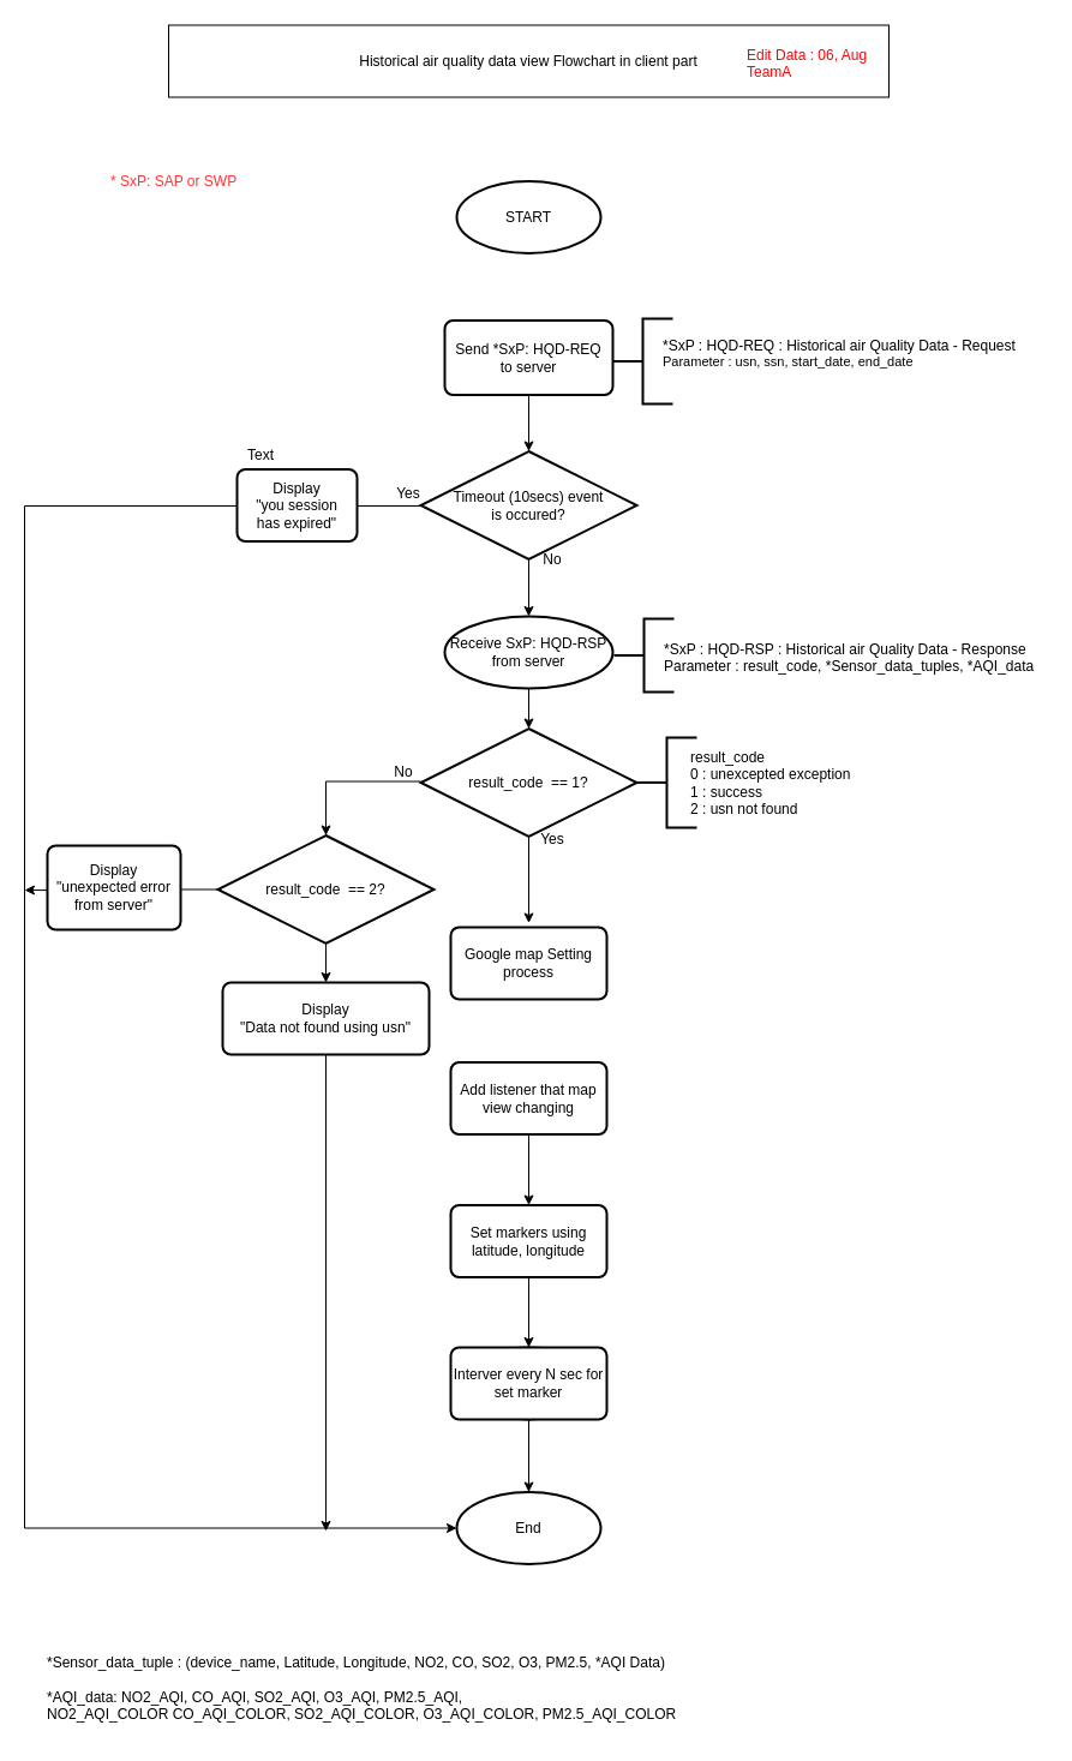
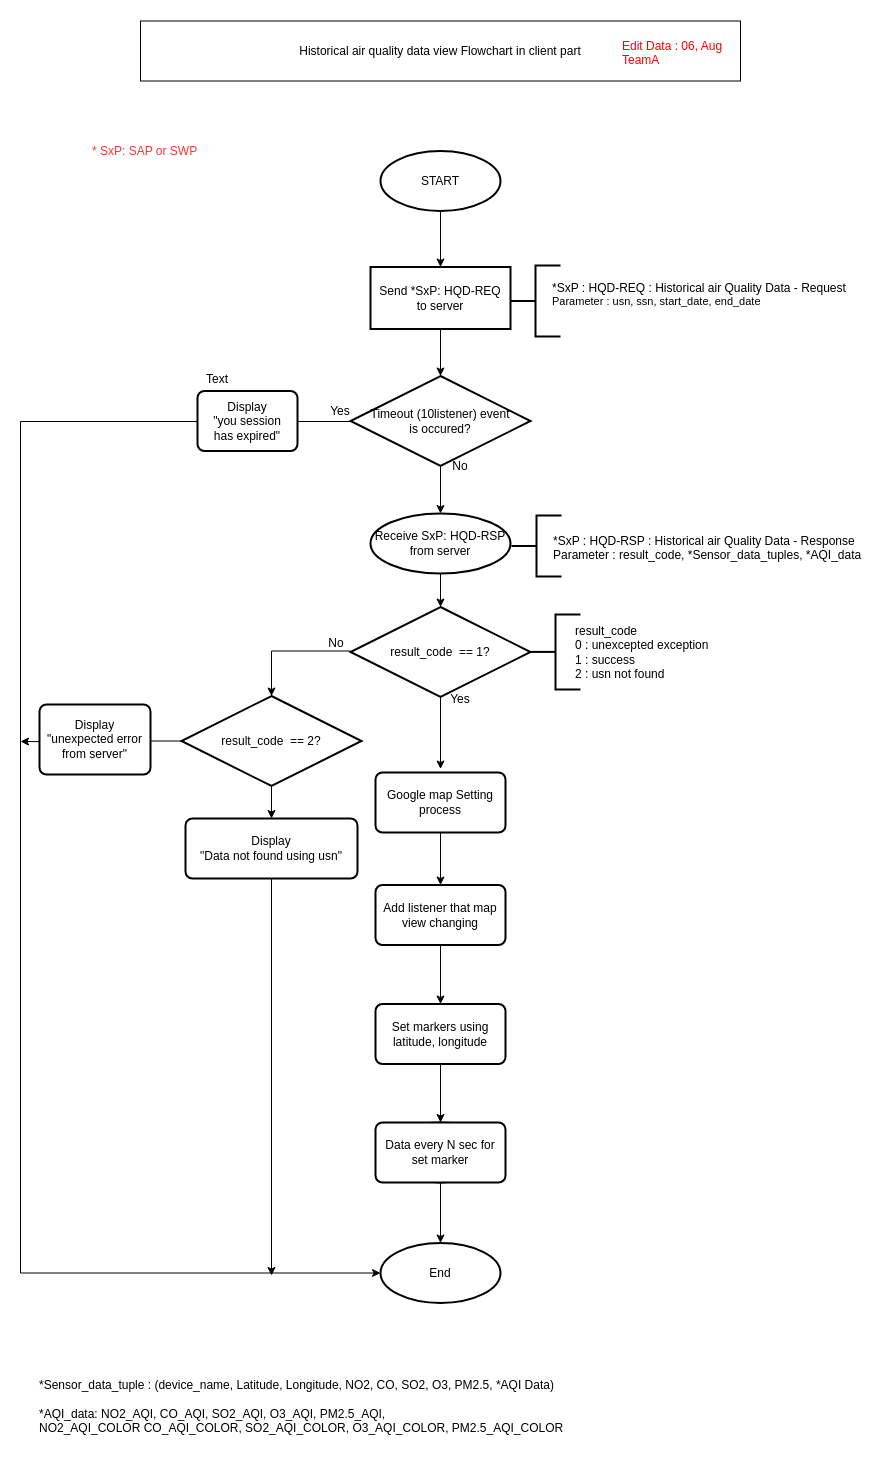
  <mxCell id="0" />
  <mxCell id="1" parent="0" />
+ <mxCell id="2" value="" style="edgeStyle=orthogonalEdgeStyle;rounded=0;orthogonalLoop=1;jettySize=auto;html=1;" parent="1" source="3" target="4" edge="1"><mxGeometry relative="1" as="geometry" /></mxCell>
  <mxCell id="3" value="START" style="strokeWidth=2;html=1;shape=mxgraph.flowchart.start_1;whiteSpace=wrap;" parent="1" vertex="1"><mxGeometry x="380" y="150.5" width="120" height="60" as="geometry" /></mxCell>
- <mxCell id="4" value="&lt;div&gt;Send *SxP: HQD-REQ&lt;/div&gt;&lt;div&gt;to server&lt;br&gt;&lt;/div&gt;" style="rounded=1;whiteSpace=wrap;html=1;absoluteArcSize=1;arcSize=14;strokeWidth=2;" parent="1" vertex="1"><mxGeometry x="370" y="266.5" width="140" height="62" as="geometry" /></mxCell>
+ <mxCell id="4" value="&lt;div&gt;Send *SxP: HQD-REQ&lt;/div&gt;&lt;div&gt;to server&lt;br&gt;&lt;/div&gt;" style="whiteSpace=wrap;html=1;absoluteArcSize=1;arcSize=14;strokeWidth=2;rounded=0;" parent="1" vertex="1"><mxGeometry x="370" y="266.5" width="140" height="62" as="geometry" /></mxCell>
  <mxCell id="5" value="" style="strokeWidth=2;html=1;shape=mxgraph.flowchart.annotation_2;align=left;pointerEvents=1" parent="1" vertex="1"><mxGeometry x="510" y="265" width="50" height="71" as="geometry" /></mxCell>
  <mxCell id="6" value="" style="edgeStyle=orthogonalEdgeStyle;rounded=0;orthogonalLoop=1;jettySize=auto;html=1;" parent="1" source="7" target="9" edge="1"><mxGeometry relative="1" as="geometry" /></mxCell>
- <mxCell id="7" value="&lt;div&gt;Timeout (10secs) event &lt;br&gt;&lt;/div&gt;&lt;div&gt;is occured?&lt;br&gt;&lt;/div&gt;" style="strokeWidth=2;html=1;shape=mxgraph.flowchart.decision;whiteSpace=wrap;" parent="1" vertex="1"><mxGeometry x="350" y="375.5" width="180" height="90" as="geometry" /></mxCell>
+ <mxCell id="7" value="&lt;div&gt;Timeout (10listener) event &lt;br&gt;&lt;/div&gt;&lt;div&gt;is occured?&lt;br&gt;&lt;/div&gt;" style="strokeWidth=2;html=1;shape=mxgraph.flowchart.decision;whiteSpace=wrap;" parent="1" vertex="1"><mxGeometry x="350" y="375.5" width="180" height="90" as="geometry" /></mxCell>
  <mxCell id="8" value="" style="edgeStyle=orthogonalEdgeStyle;rounded=0;orthogonalLoop=1;jettySize=auto;html=1;" parent="1" source="9" target="17" edge="1"><mxGeometry relative="1" as="geometry" /></mxCell>
  <mxCell id="9" value="&lt;div&gt;Receive SxP: HQD&lt;span&gt;-RSP&lt;/span&gt;&lt;/div&gt;&lt;div&gt;from server&lt;/div&gt;" style="ellipse;whiteSpace=wrap;html=1;absoluteArcSize=1;arcSize=14;strokeWidth=2;" parent="1" vertex="1"><mxGeometry x="370" y="513" width="140" height="60" as="geometry" /></mxCell>
  <mxCell id="10" value="" style="strokeWidth=2;html=1;shape=mxgraph.flowchart.annotation_2;align=left;pointerEvents=1" parent="1" vertex="1"><mxGeometry x="511" y="515" width="50" height="61" as="geometry" /></mxCell>
  <mxCell id="11" value="" style="endArrow=classic;html=1;entryX=0.5;entryY=0;entryDx=0;entryDy=0;entryPerimeter=0;exitX=0.5;exitY=1;exitDx=0;exitDy=0;" parent="1" source="4" target="7" edge="1"><mxGeometry width="50" height="50" relative="1" as="geometry"><mxPoint x="689" y="145.5" as="sourcePoint" /><mxPoint x="559" y="205.5" as="targetPoint" /></mxGeometry></mxCell>
  <mxCell id="12" value="No" style="text;html=1;strokeColor=none;fillColor=none;align=center;verticalAlign=middle;whiteSpace=wrap;rounded=0;" parent="1" vertex="1"><mxGeometry x="440" y="455.5" width="40" height="20" as="geometry" /></mxCell>
  <mxCell id="13" value="Yes" style="text;html=1;strokeColor=none;fillColor=none;align=center;verticalAlign=middle;whiteSpace=wrap;rounded=0;" parent="1" vertex="1"><mxGeometry x="320" y="400.5" width="40" height="20" as="geometry" /></mxCell>
  <mxCell id="14" value="*SxP : HQD-REQ : Historical air Quality Data - Request&lt;span style=&quot;font-size: 11px ; text-align: center ; white-space: normal&quot;&gt;&lt;br&gt;&lt;/span&gt;&lt;div style=&quot;font-size: 11px&quot;&gt;&lt;span style=&quot;font-size: 11px ; text-align: center ; white-space: normal&quot;&gt;Parameter : usn, ssn, &lt;/span&gt;&lt;span style=&quot;font-size: 11px ; text-align: center ; white-space: normal&quot;&gt;&lt;/span&gt;start_date, end_date&lt;span style=&quot;font-size: 11px ; text-align: center ; white-space: normal&quot;&gt;&lt;/span&gt;&lt;/div&gt;" style="text;html=1;resizable=0;points=[];autosize=1;align=left;verticalAlign=top;spacingTop=-4;" parent="1" vertex="1"><mxGeometry x="550" y="277.5" width="300" height="30" as="geometry" /></mxCell>
  <mxCell id="15" value="*SxP : HQD-RSP : Historical air Quality Data&amp;nbsp;- Response&lt;br&gt;&lt;div&gt;Parameter : result_code, *Sensor_data_tuples, *AQI_data&lt;/div&gt;" style="text;html=1;resizable=0;points=[];autosize=1;align=left;verticalAlign=top;spacingTop=-4;" parent="1" vertex="1"><mxGeometry x="551" y="530.5" width="320" height="30" as="geometry" /></mxCell>
  <mxCell id="16" value="" style="edgeStyle=orthogonalEdgeStyle;rounded=0;orthogonalLoop=1;jettySize=auto;html=1;" parent="1" source="17" edge="1"><mxGeometry relative="1" as="geometry"><mxPoint x="440" y="768.5" as="targetPoint" /></mxGeometry></mxCell>
  <mxCell id="17" value="result_code&amp;nbsp;&amp;nbsp;== 1?" style="strokeWidth=2;html=1;shape=mxgraph.flowchart.decision;whiteSpace=wrap;" parent="1" vertex="1"><mxGeometry x="350" y="606.5" width="180" height="90" as="geometry" /></mxCell>
  <mxCell id="18" value="No" style="text;html=1;strokeColor=none;fillColor=none;align=center;verticalAlign=middle;whiteSpace=wrap;rounded=0;" parent="1" vertex="1"><mxGeometry x="316" y="632.5" width="40" height="20" as="geometry" /></mxCell>
  <mxCell id="19" value="" style="group" parent="1" vertex="1" connectable="0"><mxGeometry x="140" y="20.5" width="600" height="60" as="geometry" /></mxCell>
  <mxCell id="20" value="Historical air quality data view Flowchart in client part" style="rounded=0;whiteSpace=wrap;html=1;" parent="19" vertex="1"><mxGeometry width="600" height="60" as="geometry" /></mxCell>
  <mxCell id="21" value="&lt;span&gt;Edit Data : 06, Aug&lt;br&gt;TeamA&lt;/span&gt;" style="text;html=1;resizable=0;points=[];autosize=1;align=left;verticalAlign=top;spacingTop=-4;fontStyle=0;fontColor=#FF0000;" parent="19" vertex="1"><mxGeometry x="480" y="15" width="120" height="30" as="geometry" /></mxCell>
  <mxCell id="22" value="&lt;div&gt;&lt;font color=&quot;#FF3333&quot;&gt;* SxP: SAP or SWP&lt;/font&gt;&lt;/div&gt;" style="text;html=1;resizable=0;points=[];autosize=1;align=left;verticalAlign=top;spacingTop=-4;" parent="1" vertex="1"><mxGeometry x="90" y="140.534" width="120" height="20" as="geometry" /></mxCell>
  <mxCell id="23" value="Yes" style="text;html=1;strokeColor=none;fillColor=none;align=center;verticalAlign=middle;whiteSpace=wrap;rounded=0;" parent="1" vertex="1"><mxGeometry x="440" y="688.5" width="40" height="20" as="geometry" /></mxCell>
  <mxCell id="24" value="" style="edgeStyle=orthogonalEdgeStyle;rounded=0;orthogonalLoop=1;jettySize=auto;html=1;exitX=0;exitY=0.5;exitDx=0;exitDy=0;exitPerimeter=0;entryX=0.5;entryY=0;entryDx=0;entryDy=0;entryPerimeter=0;" parent="1" target="27" edge="1"><mxGeometry relative="1" as="geometry"><mxPoint x="350" y="650.5" as="sourcePoint" /><mxPoint x="210" y="655" as="targetPoint" /><Array as="points"><mxPoint x="271" y="651" /></Array></mxGeometry></mxCell>
  <mxCell id="25" value="" style="edgeStyle=orthogonalEdgeStyle;rounded=0;orthogonalLoop=1;jettySize=auto;html=1;" parent="1" source="27" target="29" edge="1"><mxGeometry relative="1" as="geometry" /></mxCell>
  <mxCell id="26" value="" style="edgeStyle=orthogonalEdgeStyle;rounded=0;orthogonalLoop=1;jettySize=auto;html=1;" parent="1" source="27" edge="1"><mxGeometry relative="1" as="geometry"><mxPoint x="20" y="741" as="targetPoint" /></mxGeometry></mxCell>
  <mxCell id="27" value="result_code&amp;nbsp;&amp;nbsp;== 2?" style="strokeWidth=2;html=1;shape=mxgraph.flowchart.decision;whiteSpace=wrap;" parent="1" vertex="1"><mxGeometry x="181" y="695.5" width="180" height="90" as="geometry" /></mxCell>
  <mxCell id="28" value="" style="edgeStyle=orthogonalEdgeStyle;rounded=0;orthogonalLoop=1;jettySize=auto;html=1;" parent="1" source="29" edge="1"><mxGeometry relative="1" as="geometry"><mxPoint x="271" y="1275" as="targetPoint" /><Array as="points"><mxPoint x="271" y="1275" /></Array></mxGeometry></mxCell>
  <mxCell id="29" value="&lt;div&gt;Display &lt;br&gt;&lt;/div&gt;&lt;div&gt;&quot;Data not found using usn&quot;&lt;/div&gt;" style="rounded=1;whiteSpace=wrap;html=1;absoluteArcSize=1;arcSize=14;strokeWidth=2;" parent="1" vertex="1"><mxGeometry x="185" y="818" width="172" height="60" as="geometry" /></mxCell>
  <mxCell id="30" value="&lt;div&gt;Display&lt;/div&gt;&lt;div&gt;&quot;unexpected error from server&quot;&lt;/div&gt;" style="rounded=1;whiteSpace=wrap;html=1;absoluteArcSize=1;arcSize=14;strokeWidth=2;" parent="1" vertex="1"><mxGeometry x="39" y="704" width="111" height="70" as="geometry" /></mxCell>
+ <mxCell id="31" value="" style="edgeStyle=orthogonalEdgeStyle;rounded=0;orthogonalLoop=1;jettySize=auto;html=1;" parent="1" source="32" target="34" edge="1"><mxGeometry relative="1" as="geometry" /></mxCell>
  <mxCell id="32" value="&lt;div&gt;Google map Setting process&lt;/div&gt;" style="rounded=1;whiteSpace=wrap;html=1;absoluteArcSize=1;arcSize=14;strokeWidth=2;" parent="1" vertex="1"><mxGeometry x="375" y="772" width="130" height="60" as="geometry" /></mxCell>
  <mxCell id="33" value="" style="edgeStyle=orthogonalEdgeStyle;rounded=0;orthogonalLoop=1;jettySize=auto;html=1;" parent="1" source="34" target="36" edge="1"><mxGeometry relative="1" as="geometry" /></mxCell>
  <mxCell id="34" value="Add listener that map view changing" style="rounded=1;whiteSpace=wrap;html=1;absoluteArcSize=1;arcSize=14;strokeWidth=2;" parent="1" vertex="1"><mxGeometry x="375" y="884.5" width="130" height="60" as="geometry" /></mxCell>
  <mxCell id="35" value="" style="edgeStyle=orthogonalEdgeStyle;rounded=0;orthogonalLoop=1;jettySize=auto;html=1;" parent="1" source="36" target="37" edge="1"><mxGeometry relative="1" as="geometry" /></mxCell>
  <mxCell id="36" value="&lt;span style=&quot;white-space: normal&quot;&gt;Set markers using latitude, longitude&lt;/span&gt;" style="rounded=1;whiteSpace=wrap;html=1;absoluteArcSize=1;arcSize=14;strokeWidth=2;" parent="1" vertex="1"><mxGeometry x="375" y="1003.5" width="130" height="60" as="geometry" /></mxCell>
  <mxCell id="37" value="End" style="strokeWidth=2;html=1;shape=mxgraph.flowchart.start_1;whiteSpace=wrap;" parent="1" vertex="1"><mxGeometry x="380" y="1122" width="120" height="60" as="geometry" /></mxCell>
  <mxCell id="38" value="" style="edgeStyle=orthogonalEdgeStyle;rounded=0;orthogonalLoop=1;jettySize=auto;html=1;" parent="1" source="39" target="40" edge="1"><mxGeometry relative="1" as="geometry" /></mxCell>
- <mxCell id="39" value="Interver every N sec for set marker" style="rounded=1;whiteSpace=wrap;html=1;absoluteArcSize=1;arcSize=14;strokeWidth=2;" parent="1" vertex="1"><mxGeometry x="375" y="1122" width="130" height="60" as="geometry" /></mxCell>
+ <mxCell id="39" value="Data every N sec for set marker" style="rounded=1;whiteSpace=wrap;html=1;absoluteArcSize=1;arcSize=14;strokeWidth=2;" parent="1" vertex="1"><mxGeometry x="375" y="1122" width="130" height="60" as="geometry" /></mxCell>
  <mxCell id="40" value="End" style="strokeWidth=2;html=1;shape=mxgraph.flowchart.start_1;whiteSpace=wrap;" parent="1" vertex="1"><mxGeometry x="380" y="1242.5" width="120" height="60" as="geometry" /></mxCell>
  <mxCell id="41" value="" style="edgeStyle=orthogonalEdgeStyle;rounded=0;orthogonalLoop=1;jettySize=auto;html=1;entryX=0;entryY=0.5;entryDx=0;entryDy=0;entryPerimeter=0;" parent="1" target="40" edge="1"><mxGeometry relative="1" as="geometry"><mxPoint x="400" y="1285" as="targetPoint" /><Array as="points"><mxPoint x="20" y="421" /><mxPoint x="20" y="1273" /></Array><mxPoint x="350" y="421" as="sourcePoint" /></mxGeometry></mxCell>
  <mxCell id="42" value="" style="strokeWidth=2;html=1;shape=mxgraph.flowchart.annotation_2;align=left;pointerEvents=1" parent="1" vertex="1"><mxGeometry x="530" y="613.9" width="50" height="75" as="geometry" /></mxCell>
  <mxCell id="43" value="result_code&lt;br&gt;0 : unexcepted exception&lt;br&gt;1 : success&lt;br&gt;2 : usn not found" style="text;html=1;strokeColor=none;fillColor=none;align=left;verticalAlign=middle;whiteSpace=wrap;rounded=0;" parent="1" vertex="1"><mxGeometry x="573" y="625.5" width="166" height="52" as="geometry" /></mxCell>
  <mxCell id="44" value="*Sensor_data_tuple : (device_name, Latitude, Longitude, NO2, CO, SO2, O3, PM2.5, *AQI Data)&lt;br&gt;&lt;br&gt;*AQI_data: NO2_AQI, CO_AQI, SO2_AQI, O3_AQI, PM2.5_AQI,&lt;br&gt;NO2_AQI_COLOR CO_AQI_COLOR, SO2_AQI_COLOR, O3_AQI_COLOR, PM2.5_AQI_COLOR&lt;div&gt;&lt;br&gt;&lt;/div&gt;" style="text;html=1;resizable=0;points=[];autosize=1;align=left;verticalAlign=top;spacingTop=-4;" parent="1" vertex="1"><mxGeometry x="37.147" y="1374.853" width="540" height="70" as="geometry" /></mxCell>
  <mxCell id="45" value="&lt;div&gt;Display&lt;/div&gt;&lt;div&gt; &quot;you session &lt;br&gt;&lt;/div&gt;&lt;div&gt;has expired&quot;&lt;br&gt;&lt;/div&gt;" style="rounded=1;whiteSpace=wrap;html=1;absoluteArcSize=1;arcSize=14;strokeWidth=2;" parent="1" vertex="1"><mxGeometry x="197" y="390.5" width="100" height="60" as="geometry" /></mxCell>
  <mxCell id="46" value="Text" style="text;html=1;resizable=0;points=[];autosize=1;align=left;verticalAlign=top;spacingTop=-4;" vertex="1" parent="1"><mxGeometry x="204" y="369" width="40" height="20" as="geometry" /></mxCell>
